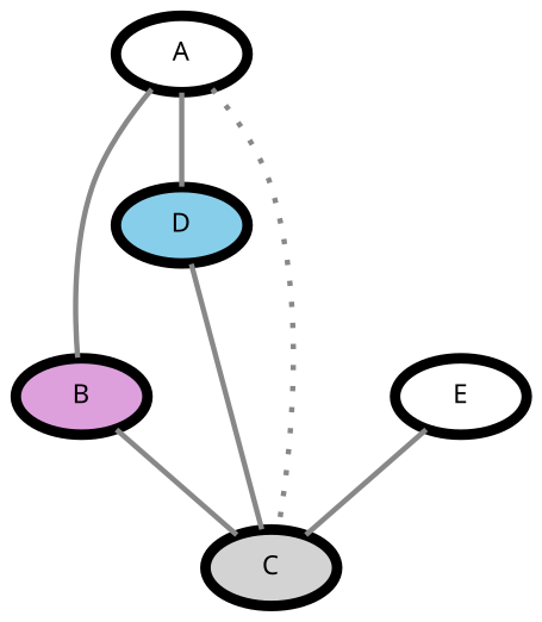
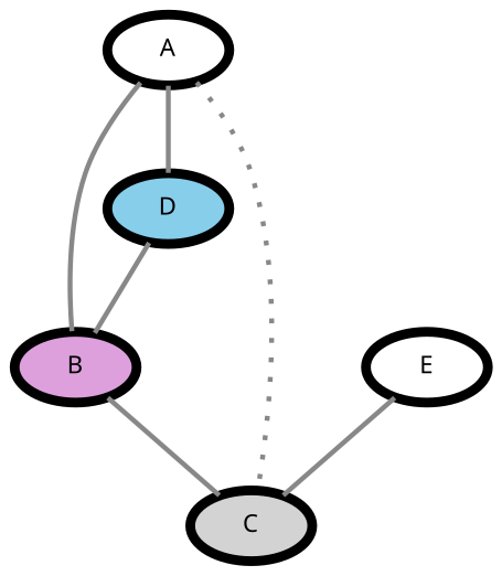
  graph {
    node [fillcolor=white fixedsize=true fontname="sans-serif" fontsize=10 penwidth=4 shape=ellipse style=filled]
    edge [color="#888888" penwidth=2 style=bold]
    A [height=0.4 width=0.7]
    B [fillcolor=plum height=0.4 width=0.7]
    D [fillcolor=skyblue height=0.4 width=0.7]
    C [fillcolor=lightgrey height=0.4 width=0.7]
    E [height=0.4 width=0.7]
    A -- B
    A -- D
    A -- C [style=dotted]
    B -- C
-   D -- C [style=solid]
+   D -- B [style=solid]
    E -- C
  }
